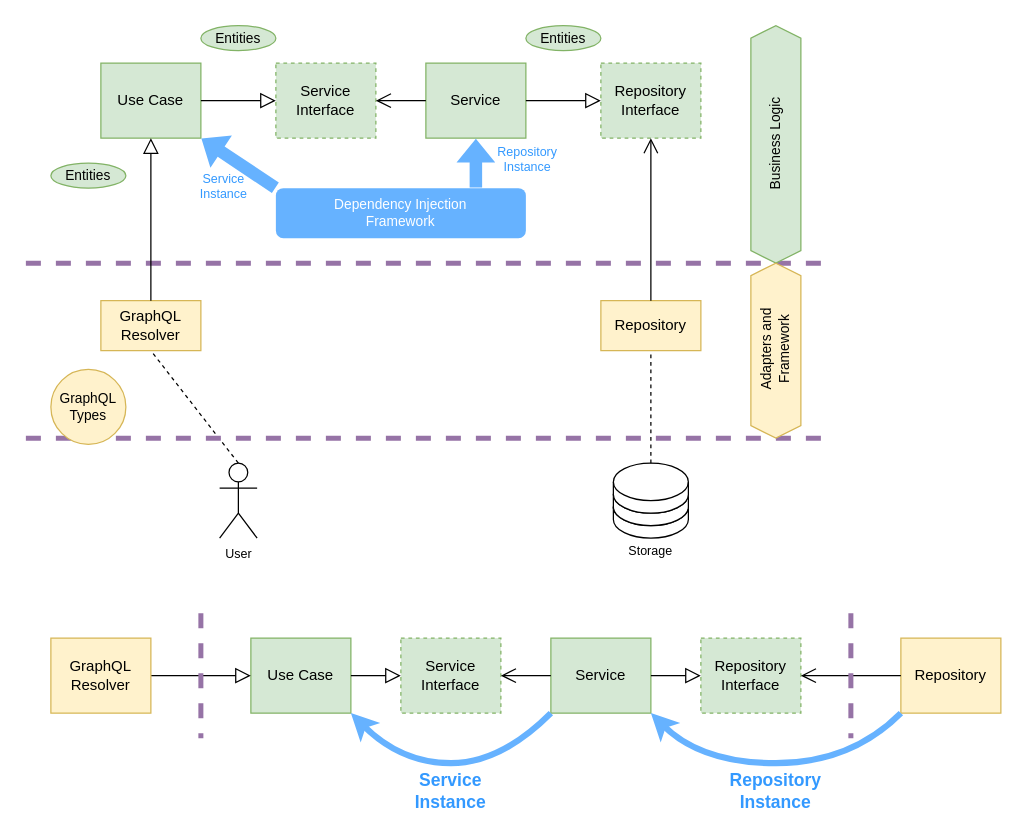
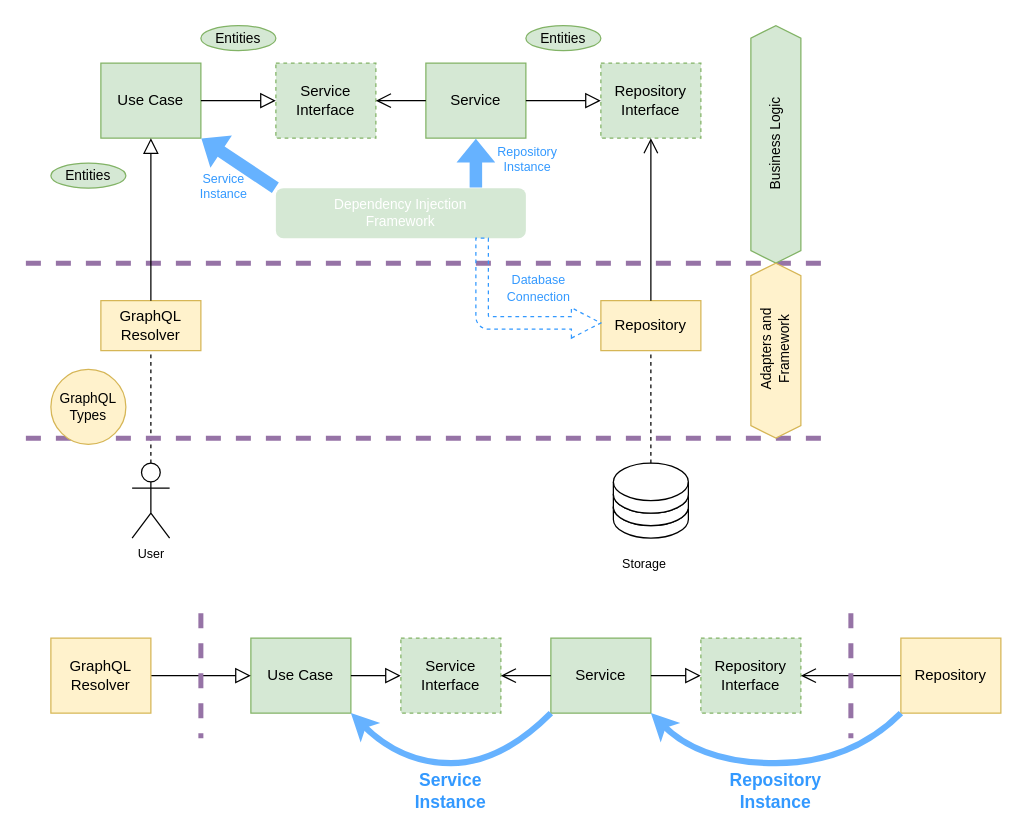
  <mxCell id="0" />
  <mxCell id="1" parent="0" />
  <mxCell id="2" value="" style="endArrow=none;dashed=1;html=1;fillColor=#e1d5e7;fontSize=10;fontColor=#000000;strokeWidth=4;strokeColor=#9673a6;" parent="1" edge="1"><mxGeometry width="50" height="50" relative="1" as="geometry"><mxPoint x="20" y="210" as="sourcePoint" /><mxPoint x="660" y="210" as="targetPoint" /></mxGeometry></mxCell>
  <mxCell id="3" value="" style="shape=cylinder3;whiteSpace=wrap;html=1;boundedLbl=1;backgroundOutline=1;size=15;fontSize=10;" parent="1" vertex="1"><mxGeometry x="490" y="390" width="60" height="40" as="geometry" /></mxCell>
  <mxCell id="4" value="GraphQL&lt;br&gt;Resolver" style="rounded=0;whiteSpace=wrap;html=1;fillColor=#fff2cc;strokeColor=#d6b656;" parent="1" vertex="1"><mxGeometry x="80" y="240" width="80" height="40" as="geometry" /></mxCell>
  <mxCell id="5" value="Use Case" style="rounded=0;whiteSpace=wrap;html=1;fillColor=#d5e8d4;strokeColor=#82b366;" parent="1" vertex="1"><mxGeometry x="80" y="50" width="80" height="60" as="geometry" /></mxCell>
  <mxCell id="6" value="Service" style="rounded=0;whiteSpace=wrap;html=1;fillColor=#d5e8d4;strokeColor=#82b366;" parent="1" vertex="1"><mxGeometry x="340" y="50" width="80" height="60" as="geometry" /></mxCell>
  <mxCell id="7" value="Service&lt;br&gt;Interface" style="rounded=0;whiteSpace=wrap;html=1;fillColor=#d5e8d4;strokeColor=#82b366;dashed=1;" parent="1" vertex="1"><mxGeometry x="220" y="50" width="80" height="60" as="geometry" /></mxCell>
  <mxCell id="8" value="Repository&lt;br&gt;Interface" style="rounded=0;whiteSpace=wrap;html=1;fillColor=#d5e8d4;strokeColor=#82b366;dashed=1;" parent="1" vertex="1"><mxGeometry x="480" y="50" width="80" height="60" as="geometry" /></mxCell>
  <mxCell id="9" value="Repository" style="rounded=0;whiteSpace=wrap;html=1;fillColor=#fff2cc;strokeColor=#d6b656;" parent="1" vertex="1"><mxGeometry x="480" y="240" width="80" height="40" as="geometry" /></mxCell>
  <mxCell id="10" value="" style="endArrow=open;html=1;exitX=0;exitY=0.5;exitDx=0;exitDy=0;entryX=1;entryY=0.5;entryDx=0;entryDy=0;endFill=0;endSize=10;" parent="1" source="6" target="7" edge="1"><mxGeometry width="50" height="50" relative="1" as="geometry"><mxPoint x="530" y="75" as="sourcePoint" /><mxPoint x="450" y="75" as="targetPoint" /></mxGeometry></mxCell>
  <mxCell id="11" value="" style="endArrow=block;html=1;exitX=1;exitY=0.5;exitDx=0;exitDy=0;entryX=0;entryY=0.5;entryDx=0;entryDy=0;endFill=0;endSize=10;" parent="1" source="6" target="8" edge="1"><mxGeometry width="50" height="50" relative="1" as="geometry"><mxPoint x="530" y="75" as="sourcePoint" /><mxPoint x="410" y="170" as="targetPoint" /></mxGeometry></mxCell>
  <mxCell id="12" value="" style="endArrow=block;html=1;exitX=1;exitY=0.5;exitDx=0;exitDy=0;entryX=0;entryY=0.5;entryDx=0;entryDy=0;endFill=0;endSize=10;" parent="1" source="5" target="7" edge="1"><mxGeometry width="50" height="50" relative="1" as="geometry"><mxPoint x="110" y="130" as="sourcePoint" /><mxPoint x="190" y="130" as="targetPoint" /></mxGeometry></mxCell>
  <mxCell id="13" value="" style="endArrow=open;html=1;exitX=0.5;exitY=0;exitDx=0;exitDy=0;entryX=0.5;entryY=1;entryDx=0;entryDy=0;endFill=0;endSize=10;" parent="1" source="9" target="8" edge="1"><mxGeometry width="50" height="50" relative="1" as="geometry"><mxPoint x="350" y="160" as="sourcePoint" /><mxPoint x="270" y="160" as="targetPoint" /></mxGeometry></mxCell>
  <mxCell id="14" value="" style="shape=flexArrow;endArrow=classic;html=1;entryX=0.5;entryY=1;entryDx=0;entryDy=0;fontColor=#66B2FF;fillColor=#66B2FF;strokeColor=none;exitX=0.8;exitY=0;exitDx=0;exitDy=0;exitPerimeter=0;" parent="1" source="25" target="6" edge="1"><mxGeometry width="50" height="50" relative="1" as="geometry"><mxPoint x="380" y="140" as="sourcePoint" /><mxPoint x="370" y="180" as="targetPoint" /></mxGeometry></mxCell>
  <mxCell id="15" value="Repository&lt;br style=&quot;font-size: 10px;&quot;&gt;Instance" style="edgeLabel;html=1;align=center;verticalAlign=middle;resizable=0;points=[];fontColor=#3399FF;fontSize=10;labelBackgroundColor=none;" parent="14" vertex="1" connectable="0"><mxGeometry x="0.343" y="1" relative="1" as="geometry"><mxPoint x="41" y="3.71" as="offset" /></mxGeometry></mxCell>
  <mxCell id="16" value="" style="shape=cylinder3;whiteSpace=wrap;html=1;boundedLbl=1;backgroundOutline=1;size=15;fontSize=10;" parent="1" vertex="1"><mxGeometry x="490" y="380" width="60" height="40" as="geometry" /></mxCell>
  <mxCell id="17" value="" style="shape=cylinder3;whiteSpace=wrap;html=1;boundedLbl=1;backgroundOutline=1;size=15;fontSize=10;" parent="1" vertex="1"><mxGeometry x="490" y="370" width="60" height="40" as="geometry" /></mxCell>
- <mxCell id="18" value="User" style="shape=umlActor;verticalLabelPosition=bottom;verticalAlign=top;html=1;outlineConnect=0;fontSize=10;" parent="1" vertex="1"><mxGeometry x="175" y="370" width="30" height="60" as="geometry" /></mxCell>
+ <mxCell id="18" value="User" style="shape=umlActor;verticalLabelPosition=bottom;verticalAlign=top;html=1;outlineConnect=0;fontSize=10;" parent="1" vertex="1"><mxGeometry x="105" y="370" width="30" height="60" as="geometry" /></mxCell>
  <mxCell id="19" value="" style="shape=flexArrow;endArrow=classic;html=1;entryX=1;entryY=1;entryDx=0;entryDy=0;fontColor=#66B2FF;fillColor=#66B2FF;strokeColor=none;exitX=0;exitY=0;exitDx=0;exitDy=0;" parent="1" source="25" target="5" edge="1"><mxGeometry width="50" height="50" relative="1" as="geometry"><mxPoint x="210" y="130" as="sourcePoint" /><mxPoint x="149.71" y="120" as="targetPoint" /></mxGeometry></mxCell>
  <mxCell id="20" value="Service&lt;br style=&quot;font-size: 10px;&quot;&gt;Instance" style="edgeLabel;html=1;align=center;verticalAlign=middle;resizable=0;points=[];labelBackgroundColor=none;fontColor=#3399FF;fontSize=10;" parent="19" vertex="1" connectable="0"><mxGeometry x="0.343" y="1" relative="1" as="geometry"><mxPoint x="-2.36" y="23.42" as="offset" /></mxGeometry></mxCell>
  <mxCell id="21" value="" style="endArrow=none;dashed=1;html=1;fillColor=#66B2FF;fontSize=10;fontColor=#3399FF;entryX=0.5;entryY=1;entryDx=0;entryDy=0;exitX=0.5;exitY=0;exitDx=0;exitDy=0;exitPerimeter=0;" parent="1" source="18" target="4" edge="1"><mxGeometry width="50" height="50" relative="1" as="geometry"><mxPoint x="120" y="360" as="sourcePoint" /><mxPoint x="370" y="210" as="targetPoint" /></mxGeometry></mxCell>
  <mxCell id="22" value="" style="endArrow=none;dashed=1;html=1;fillColor=#66B2FF;fontSize=10;fontColor=#3399FF;entryX=0.5;entryY=1;entryDx=0;entryDy=0;exitX=0.5;exitY=0;exitDx=0;exitDy=0;exitPerimeter=0;" parent="1" source="17" target="9" edge="1"><mxGeometry width="50" height="50" relative="1" as="geometry"><mxPoint x="420" y="440" as="sourcePoint" /><mxPoint x="520" y="340" as="targetPoint" /></mxGeometry></mxCell>
- <mxCell id="23" value="Storage" style="text;html=1;strokeColor=none;fillColor=none;align=center;verticalAlign=middle;whiteSpace=wrap;rounded=0;labelBackgroundColor=none;fontSize=10;dashed=1;" parent="1" vertex="1"><mxGeometry x="490" y="430" width="60" height="20" as="geometry" /></mxCell>
+ <mxCell id="23" value="Storage" style="text;html=1;strokeColor=none;fillColor=none;align=center;verticalAlign=middle;whiteSpace=wrap;rounded=0;labelBackgroundColor=none;fontSize=10;dashed=1;" parent="1" vertex="1"><mxGeometry x="485" y="440" width="60" height="20" as="geometry" /></mxCell>
  <mxCell id="24" value="" style="endArrow=none;dashed=1;html=1;fillColor=#e1d5e7;fontSize=10;fontColor=#000000;strokeWidth=4;strokeColor=#9673a6;" parent="1" edge="1"><mxGeometry width="50" height="50" relative="1" as="geometry"><mxPoint x="20" y="350" as="sourcePoint" /><mxPoint x="660" y="350" as="targetPoint" /></mxGeometry></mxCell>
- <mxCell id="25" value="Dependency Injection&lt;br style=&quot;font-size: 11px;&quot;&gt;Framework" style="rounded=1;whiteSpace=wrap;html=1;dashed=1;labelBackgroundColor=none;fillColor=#66B2FF;fontSize=11;strokeColor=none;fontColor=#FFFFFF;" parent="1" vertex="1"><mxGeometry x="220" y="150" width="200" height="40" as="geometry" /></mxCell>
+ <mxCell id="25" value="Dependency Injection&lt;br style=&quot;font-size: 11px;&quot;&gt;Framework" style="rounded=1;whiteSpace=wrap;html=1;dashed=1;labelBackgroundColor=none;fillColor=#d5e8d4;fontSize=11;strokeColor=none;fontColor=#FFFFFF;" parent="1" vertex="1"><mxGeometry x="220" y="150" width="200" height="40" as="geometry" /></mxCell>
  <mxCell id="26" value="" style="endArrow=block;html=1;exitX=0.5;exitY=0;exitDx=0;exitDy=0;entryX=0.5;entryY=1;entryDx=0;entryDy=0;endFill=0;endSize=10;" parent="1" source="4" target="5" edge="1"><mxGeometry width="50" height="50" relative="1" as="geometry"><mxPoint x="220" y="290" as="sourcePoint" /><mxPoint x="300" y="290" as="targetPoint" /></mxGeometry></mxCell>
  <mxCell id="27" value="Entities" style="ellipse;whiteSpace=wrap;html=1;labelBackgroundColor=none;fillColor=#d5e8d4;fontSize=11;strokeColor=#82b366;" parent="1" vertex="1"><mxGeometry x="420" y="20" width="60" height="20" as="geometry" /></mxCell>
  <mxCell id="28" value="Entities" style="ellipse;whiteSpace=wrap;html=1;labelBackgroundColor=none;fillColor=#d5e8d4;fontSize=11;strokeColor=#82b366;" parent="1" vertex="1"><mxGeometry x="160" y="20" width="60" height="20" as="geometry" /></mxCell>
  <mxCell id="29" value="GraphQL&lt;br&gt;Types" style="ellipse;whiteSpace=wrap;html=1;labelBackgroundColor=none;fillColor=#fff2cc;fontSize=11;strokeColor=#d6b656;" parent="1" vertex="1"><mxGeometry x="40" y="295" width="60" height="60" as="geometry" /></mxCell>
  <mxCell id="30" value="Entities" style="ellipse;whiteSpace=wrap;html=1;labelBackgroundColor=none;fillColor=#d5e8d4;fontSize=11;strokeColor=#82b366;" parent="1" vertex="1"><mxGeometry x="40" y="130" width="60" height="20" as="geometry" /></mxCell>
  <mxCell id="31" value="" style="shape=hexagon;perimeter=hexagonPerimeter2;whiteSpace=wrap;html=1;fixedSize=1;labelBackgroundColor=none;fillColor=#d5e8d4;fontSize=11;direction=south;size=10;strokeColor=#82b366;" parent="1" vertex="1"><mxGeometry x="600" y="20" width="40" height="190" as="geometry" /></mxCell>
  <mxCell id="32" value="" style="shape=hexagon;perimeter=hexagonPerimeter2;whiteSpace=wrap;html=1;fixedSize=1;labelBackgroundColor=none;fillColor=#fff2cc;fontSize=11;direction=south;size=10;strokeColor=#d6b656;" parent="1" vertex="1"><mxGeometry x="600" y="210" width="40" height="140" as="geometry" /></mxCell>
  <mxCell id="33" value="&lt;font color=&quot;#000000&quot;&gt;Business Logic&lt;/font&gt;" style="text;html=1;strokeColor=none;fillColor=none;align=center;verticalAlign=middle;whiteSpace=wrap;rounded=0;labelBackgroundColor=none;fontSize=11;fontColor=#FFFFFF;direction=south;rotation=-90;" parent="1" vertex="1"><mxGeometry x="572.5" y="95" width="95" height="40" as="geometry" /></mxCell>
  <mxCell id="34" value="&lt;font color=&quot;#000000&quot;&gt;Adapters and Framework&lt;/font&gt;" style="text;html=1;strokeColor=none;fillColor=none;align=center;verticalAlign=middle;whiteSpace=wrap;rounded=0;labelBackgroundColor=none;fontSize=11;fontColor=#FFFFFF;direction=south;rotation=-90;" parent="1" vertex="1"><mxGeometry x="570.63" y="259.38" width="98.75" height="40" as="geometry" /></mxCell>
+ <mxCell id="35" value="&lt;font color=&quot;#3399ff&quot; style=&quot;font-size: 10px&quot;&gt;Database&lt;br&gt;Connection&lt;br&gt;&lt;/font&gt;" style="html=1;shadow=0;dashed=1;align=center;verticalAlign=middle;shape=mxgraph.arrows2.bendArrow;dy=5;dx=23.57;notch=0;arrowHead=24.29;rounded=1;labelBackgroundColor=none;fontSize=11;fontColor=#FFFFFF;flipV=1;strokeColor=#3399FF;fillColor=none;" parent="1" vertex="1"><mxGeometry x="380" y="190" width="100" height="80" as="geometry" /></mxCell>
  <mxCell id="36" value="Use Case" style="rounded=0;whiteSpace=wrap;html=1;fillColor=#d5e8d4;strokeColor=#82b366;" vertex="1" parent="1"><mxGeometry x="200" y="510" width="80" height="60" as="geometry" /></mxCell>
  <mxCell id="37" value="" style="endArrow=block;html=1;exitX=1;exitY=0.5;exitDx=0;exitDy=0;entryX=0;entryY=0.5;entryDx=0;entryDy=0;endFill=0;endSize=10;" edge="1" source="36" target="38" parent="1"><mxGeometry width="50" height="50" relative="1" as="geometry"><mxPoint x="230" y="590" as="sourcePoint" /><mxPoint x="310" y="590" as="targetPoint" /></mxGeometry></mxCell>
  <mxCell id="38" value="Service&lt;br&gt;Interface" style="rounded=0;whiteSpace=wrap;html=1;fillColor=#d5e8d4;strokeColor=#82b366;dashed=1;" vertex="1" parent="1"><mxGeometry x="320" y="510" width="80" height="60" as="geometry" /></mxCell>
  <mxCell id="39" value="Service" style="rounded=0;whiteSpace=wrap;html=1;fillColor=#d5e8d4;strokeColor=#82b366;" vertex="1" parent="1"><mxGeometry x="440" y="510" width="80" height="60" as="geometry" /></mxCell>
  <mxCell id="40" value="" style="endArrow=open;html=1;exitX=0;exitY=0.5;exitDx=0;exitDy=0;entryX=1;entryY=0.5;entryDx=0;entryDy=0;endFill=0;endSize=10;" edge="1" source="39" target="38" parent="1"><mxGeometry width="50" height="50" relative="1" as="geometry"><mxPoint x="650" y="535" as="sourcePoint" /><mxPoint x="570" y="535" as="targetPoint" /></mxGeometry></mxCell>
  <mxCell id="41" value="" style="endArrow=block;html=1;exitX=1;exitY=0.5;exitDx=0;exitDy=0;entryX=0;entryY=0.5;entryDx=0;entryDy=0;endFill=0;endSize=10;" edge="1" source="39" target="42" parent="1"><mxGeometry width="50" height="50" relative="1" as="geometry"><mxPoint x="650" y="535" as="sourcePoint" /><mxPoint x="530" y="630" as="targetPoint" /></mxGeometry></mxCell>
  <mxCell id="42" value="Repository&lt;br&gt;Interface" style="rounded=0;whiteSpace=wrap;html=1;fillColor=#d5e8d4;strokeColor=#82b366;dashed=1;" vertex="1" parent="1"><mxGeometry x="560" y="510" width="80" height="60" as="geometry" /></mxCell>
  <mxCell id="43" value="" style="endArrow=block;html=1;exitX=1;exitY=0.5;exitDx=0;exitDy=0;entryX=0;entryY=0.5;entryDx=0;entryDy=0;endFill=0;endSize=10;" edge="1" source="44" target="36" parent="1"><mxGeometry width="50" height="50" relative="1" as="geometry"><mxPoint x="300" y="750" as="sourcePoint" /><mxPoint x="380" y="750" as="targetPoint" /></mxGeometry></mxCell>
  <mxCell id="44" value="GraphQL&lt;br&gt;Resolver" style="rounded=0;whiteSpace=wrap;html=1;fillColor=#fff2cc;strokeColor=#d6b656;" vertex="1" parent="1"><mxGeometry x="40" y="510" width="80" height="60" as="geometry" /></mxCell>
  <mxCell id="45" value="Repository" style="rounded=0;whiteSpace=wrap;html=1;fillColor=#fff2cc;strokeColor=#d6b656;" vertex="1" parent="1"><mxGeometry x="720" y="510" width="80" height="60" as="geometry" /></mxCell>
  <mxCell id="46" value="" style="endArrow=open;html=1;exitX=0;exitY=0.5;exitDx=0;exitDy=0;entryX=1;entryY=0.5;entryDx=0;entryDy=0;endFill=0;endSize=10;" edge="1" source="45" target="42" parent="1"><mxGeometry width="50" height="50" relative="1" as="geometry"><mxPoint x="470" y="620" as="sourcePoint" /><mxPoint x="390" y="620" as="targetPoint" /></mxGeometry></mxCell>
  <mxCell id="47" value="" style="endArrow=none;dashed=1;html=1;fillColor=#e1d5e7;fontSize=10;fontColor=#000000;strokeWidth=4;strokeColor=#9673a6;" edge="1" parent="1"><mxGeometry width="50" height="50" relative="1" as="geometry"><mxPoint x="680" y="490" as="sourcePoint" /><mxPoint x="680" y="590" as="targetPoint" /></mxGeometry></mxCell>
  <mxCell id="48" value="" style="endArrow=none;dashed=1;html=1;fillColor=#e1d5e7;fontSize=10;fontColor=#000000;strokeWidth=4;strokeColor=#9673a6;" edge="1" parent="1"><mxGeometry width="50" height="50" relative="1" as="geometry"><mxPoint x="160" y="490" as="sourcePoint" /><mxPoint x="160" y="590" as="targetPoint" /></mxGeometry></mxCell>
  <mxCell id="49" value="" style="curved=1;endArrow=classic;html=1;strokeWidth=5;fillColor=#dae8fc;strokeColor=#66B2FF;" edge="1" parent="1"><mxGeometry width="50" height="50" relative="1" as="geometry"><mxPoint x="720.01" y="570" as="sourcePoint" /><mxPoint x="520.01" y="570" as="targetPoint" /><Array as="points"><mxPoint x="680.01" y="610" /><mxPoint x="560.01" y="610" /></Array></mxGeometry></mxCell>
  <mxCell id="50" value="" style="curved=1;endArrow=classic;html=1;strokeWidth=5;fillColor=#dae8fc;strokeColor=#66B2FF;entryX=1;entryY=1;entryDx=0;entryDy=0;" edge="1" parent="1" target="36"><mxGeometry width="50" height="50" relative="1" as="geometry"><mxPoint x="440" y="570" as="sourcePoint" /><mxPoint x="240" y="570" as="targetPoint" /><Array as="points"><mxPoint x="400" y="610" /><mxPoint x="320" y="610" /></Array></mxGeometry></mxCell>
  <mxCell id="51" value="Service Instance" style="text;html=1;align=center;verticalAlign=middle;whiteSpace=wrap;rounded=0;fontColor=#3399FF;fontStyle=1;fontSize=14;" vertex="1" parent="1"><mxGeometry x="340" y="622" width="40" height="20" as="geometry" /></mxCell>
  <mxCell id="52" value="Repository&lt;br style=&quot;font-size: 14px;&quot;&gt;Instance" style="text;html=1;align=center;verticalAlign=middle;whiteSpace=wrap;rounded=0;fontColor=#3399FF;fontStyle=1;fontSize=14;" vertex="1" parent="1"><mxGeometry x="600.01" y="622" width="40" height="20" as="geometry" /></mxCell>
